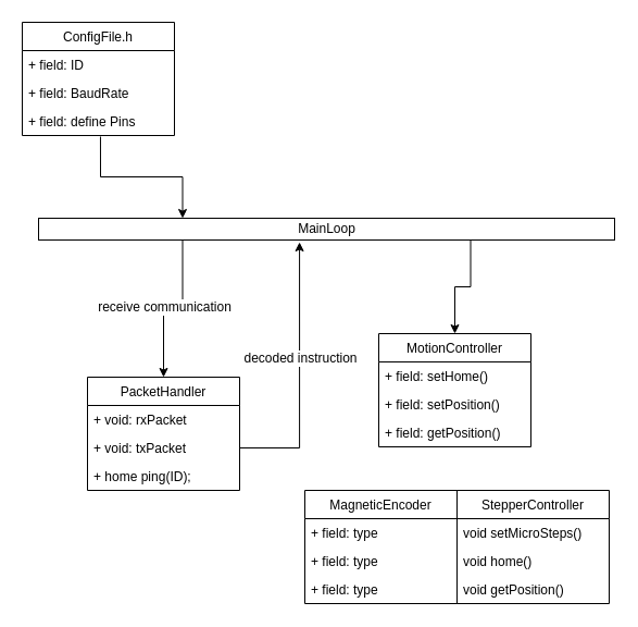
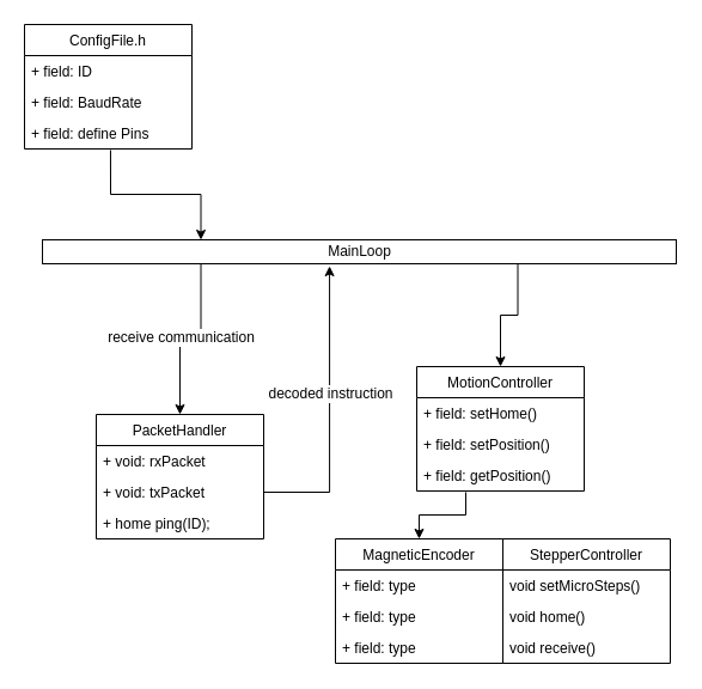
  <mxCell id="0" />
  <mxCell id="1" parent="0" />
  <mxCell id="2" value="MotionController" style="swimlane;fontStyle=0;childLayout=stackLayout;horizontal=1;startSize=26;fillColor=none;horizontalStack=0;resizeParent=1;resizeParentMax=0;resizeLast=0;collapsible=1;marginBottom=0;" vertex="1" parent="1"><mxGeometry x="348" y="306" width="140" height="104" as="geometry" /></mxCell>
  <mxCell id="3" value="+ field: setHome()" style="text;strokeColor=none;fillColor=none;align=left;verticalAlign=top;spacingLeft=4;spacingRight=4;overflow=hidden;rotatable=0;points=[[0,0.5],[1,0.5]];portConstraint=eastwest;" vertex="1" parent="2"><mxGeometry y="26" width="140" height="26" as="geometry" /></mxCell>
  <mxCell id="4" value="+ field: setPosition()" style="text;strokeColor=none;fillColor=none;align=left;verticalAlign=top;spacingLeft=4;spacingRight=4;overflow=hidden;rotatable=0;points=[[0,0.5],[1,0.5]];portConstraint=eastwest;" vertex="1" parent="2"><mxGeometry y="52" width="140" height="26" as="geometry" /></mxCell>
  <mxCell id="5" value="+ field: getPosition()" style="text;strokeColor=none;fillColor=none;align=left;verticalAlign=top;spacingLeft=4;spacingRight=4;overflow=hidden;rotatable=0;points=[[0,0.5],[1,0.5]];portConstraint=eastwest;" vertex="1" parent="2"><mxGeometry y="78" width="140" height="26" as="geometry" /></mxCell>
  <mxCell id="6" value="StepperController" style="swimlane;fontStyle=0;childLayout=stackLayout;horizontal=1;startSize=26;fillColor=none;horizontalStack=0;resizeParent=1;resizeParentMax=0;resizeLast=0;collapsible=1;marginBottom=0;" vertex="1" parent="1"><mxGeometry x="420" y="450" width="140" height="104" as="geometry" /></mxCell>
  <mxCell id="7" value="void setMicroSteps()" style="text;strokeColor=none;fillColor=none;align=left;verticalAlign=top;spacingLeft=4;spacingRight=4;overflow=hidden;rotatable=0;points=[[0,0.5],[1,0.5]];portConstraint=eastwest;" vertex="1" parent="6"><mxGeometry y="26" width="140" height="26" as="geometry" /></mxCell>
  <mxCell id="8" value="void home()" style="text;strokeColor=none;fillColor=none;align=left;verticalAlign=top;spacingLeft=4;spacingRight=4;overflow=hidden;rotatable=0;points=[[0,0.5],[1,0.5]];portConstraint=eastwest;" vertex="1" parent="6"><mxGeometry y="52" width="140" height="26" as="geometry" /></mxCell>
- <mxCell id="9" value="void getPosition()" style="text;strokeColor=none;fillColor=none;align=left;verticalAlign=top;spacingLeft=4;spacingRight=4;overflow=hidden;rotatable=0;points=[[0,0.5],[1,0.5]];portConstraint=eastwest;" vertex="1" parent="6"><mxGeometry y="78" width="140" height="26" as="geometry" /></mxCell>
+ <mxCell id="9" value="void receive()" style="text;strokeColor=none;fillColor=none;align=left;verticalAlign=top;spacingLeft=4;spacingRight=4;overflow=hidden;rotatable=0;points=[[0,0.5],[1,0.5]];portConstraint=eastwest;" vertex="1" parent="6"><mxGeometry y="78" width="140" height="26" as="geometry" /></mxCell>
  <mxCell id="10" value="PacketHandler" style="swimlane;fontStyle=0;childLayout=stackLayout;horizontal=1;startSize=26;fillColor=none;horizontalStack=0;resizeParent=1;resizeParentMax=0;resizeLast=0;collapsible=1;marginBottom=0;" vertex="1" parent="1"><mxGeometry x="80" y="346" width="140" height="104" as="geometry" /></mxCell>
  <mxCell id="11" value="+ void: rxPacket" style="text;strokeColor=none;fillColor=none;align=left;verticalAlign=top;spacingLeft=4;spacingRight=4;overflow=hidden;rotatable=0;points=[[0,0.5],[1,0.5]];portConstraint=eastwest;" vertex="1" parent="10"><mxGeometry y="26" width="140" height="26" as="geometry" /></mxCell>
  <mxCell id="12" value="+ void: txPacket" style="text;strokeColor=none;fillColor=none;align=left;verticalAlign=top;spacingLeft=4;spacingRight=4;overflow=hidden;rotatable=0;points=[[0,0.5],[1,0.5]];portConstraint=eastwest;" vertex="1" parent="10"><mxGeometry y="52" width="140" height="26" as="geometry" /></mxCell>
  <mxCell id="13" value="+ home ping(ID);" style="text;strokeColor=none;fillColor=none;align=left;verticalAlign=top;spacingLeft=4;spacingRight=4;overflow=hidden;rotatable=0;points=[[0,0.5],[1,0.5]];portConstraint=eastwest;" vertex="1" parent="10"><mxGeometry y="78" width="140" height="26" as="geometry" /></mxCell>
  <mxCell id="14" value="MagneticEncoder" style="swimlane;fontStyle=0;childLayout=stackLayout;horizontal=1;startSize=26;fillColor=none;horizontalStack=0;resizeParent=1;resizeParentMax=0;resizeLast=0;collapsible=1;marginBottom=0;" vertex="1" parent="1"><mxGeometry x="280" y="450" width="140" height="104" as="geometry" /></mxCell>
  <mxCell id="15" value="+ field: type" style="text;strokeColor=none;fillColor=none;align=left;verticalAlign=top;spacingLeft=4;spacingRight=4;overflow=hidden;rotatable=0;points=[[0,0.5],[1,0.5]];portConstraint=eastwest;" vertex="1" parent="14"><mxGeometry y="26" width="140" height="26" as="geometry" /></mxCell>
  <mxCell id="16" value="+ field: type" style="text;strokeColor=none;fillColor=none;align=left;verticalAlign=top;spacingLeft=4;spacingRight=4;overflow=hidden;rotatable=0;points=[[0,0.5],[1,0.5]];portConstraint=eastwest;" vertex="1" parent="14"><mxGeometry y="52" width="140" height="26" as="geometry" /></mxCell>
  <mxCell id="17" value="+ field: type" style="text;strokeColor=none;fillColor=none;align=left;verticalAlign=top;spacingLeft=4;spacingRight=4;overflow=hidden;rotatable=0;points=[[0,0.5],[1,0.5]];portConstraint=eastwest;" vertex="1" parent="14"><mxGeometry y="78" width="140" height="26" as="geometry" /></mxCell>
  <mxCell id="18" style="edgeStyle=orthogonalEdgeStyle;rounded=0;orthogonalLoop=1;jettySize=auto;html=1;exitX=0.25;exitY=1;exitDx=0;exitDy=0;entryX=0.5;entryY=0;entryDx=0;entryDy=0;" edge="1" parent="1" source="21" target="10"><mxGeometry relative="1" as="geometry" /></mxCell>
  <mxCell id="19" value="receive communication" style="text;html=1;align=center;verticalAlign=middle;resizable=0;points=[];labelBackgroundColor=#ffffff;" vertex="1" connectable="0" parent="18"><mxGeometry x="0.357" y="-2" relative="1" as="geometry"><mxPoint x="2" y="-18" as="offset" /></mxGeometry></mxCell>
  <mxCell id="20" style="edgeStyle=orthogonalEdgeStyle;rounded=0;orthogonalLoop=1;jettySize=auto;html=1;exitX=0.75;exitY=1;exitDx=0;exitDy=0;entryX=0.5;entryY=0;entryDx=0;entryDy=0;" edge="1" parent="1" source="21" target="2"><mxGeometry relative="1" as="geometry" /></mxCell>
  <mxCell id="21" value="MainLoop" style="html=1;" vertex="1" parent="1"><mxGeometry x="35" y="200" width="530" height="20" as="geometry" /></mxCell>
  <mxCell id="22" value="ConfigFile.h" style="swimlane;fontStyle=0;childLayout=stackLayout;horizontal=1;startSize=26;fillColor=none;horizontalStack=0;resizeParent=1;resizeParentMax=0;resizeLast=0;collapsible=1;marginBottom=0;" vertex="1" parent="1"><mxGeometry x="20" y="20" width="140" height="104" as="geometry" /></mxCell>
  <mxCell id="23" value="+ field: ID" style="text;strokeColor=none;fillColor=none;align=left;verticalAlign=top;spacingLeft=4;spacingRight=4;overflow=hidden;rotatable=0;points=[[0,0.5],[1,0.5]];portConstraint=eastwest;" vertex="1" parent="22"><mxGeometry y="26" width="140" height="26" as="geometry" /></mxCell>
  <mxCell id="24" value="+ field: BaudRate" style="text;strokeColor=none;fillColor=none;align=left;verticalAlign=top;spacingLeft=4;spacingRight=4;overflow=hidden;rotatable=0;points=[[0,0.5],[1,0.5]];portConstraint=eastwest;" vertex="1" parent="22"><mxGeometry y="52" width="140" height="26" as="geometry" /></mxCell>
  <mxCell id="25" value="+ field: define Pins" style="text;strokeColor=none;fillColor=none;align=left;verticalAlign=top;spacingLeft=4;spacingRight=4;overflow=hidden;rotatable=0;points=[[0,0.5],[1,0.5]];portConstraint=eastwest;" vertex="1" parent="22"><mxGeometry y="78" width="140" height="26" as="geometry" /></mxCell>
  <mxCell id="26" style="edgeStyle=orthogonalEdgeStyle;rounded=0;orthogonalLoop=1;jettySize=auto;html=1;exitX=0.514;exitY=1.038;exitDx=0;exitDy=0;entryX=0.25;entryY=0;entryDx=0;entryDy=0;exitPerimeter=0;" edge="1" parent="1" source="25" target="21"><mxGeometry relative="1" as="geometry" /></mxCell>
+ <mxCell id="27" style="edgeStyle=orthogonalEdgeStyle;rounded=0;orthogonalLoop=1;jettySize=auto;html=1;exitX=0.293;exitY=1.038;exitDx=0;exitDy=0;entryX=0.5;entryY=0;entryDx=0;entryDy=0;exitPerimeter=0;" edge="1" parent="1" source="5" target="14"><mxGeometry relative="1" as="geometry" /></mxCell>
  <mxCell id="28" style="edgeStyle=orthogonalEdgeStyle;rounded=0;orthogonalLoop=1;jettySize=auto;html=1;exitX=1;exitY=0.5;exitDx=0;exitDy=0;entryX=0.453;entryY=1.1;entryDx=0;entryDy=0;entryPerimeter=0;" edge="1" parent="1" source="12" target="21"><mxGeometry relative="1" as="geometry" /></mxCell>
  <mxCell id="29" value="decoded instruction" style="text;html=1;align=center;verticalAlign=middle;resizable=0;points=[];labelBackgroundColor=#ffffff;" vertex="1" connectable="0" parent="28"><mxGeometry x="-0.022" y="-4" relative="1" as="geometry"><mxPoint x="-4.03" y="-19" as="offset" /></mxGeometry></mxCell>
